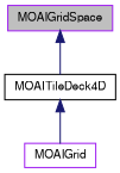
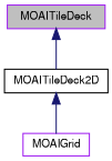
  digraph {
    node [color=purple fillcolor=white fontname=FreeSans fontsize=10 shape=record style=filled]
    edge [color=midnightblue dir=back fontname=FreeSans fontsize=10 labelfontname=FreeSans labelfontsize=10 style=solid]
-   n1 [fillcolor=grey75 fontcolor=black height=0.2 label=MOAIGridSpace width=0.4]
-   n2 [color=black height=0.2 label=MOAITileDeck4D width=0.4]
+   n1 [fillcolor=grey75 fontcolor=black height=0.2 label=MOAITileDeck width=0.4]
+   n2 [color=black height=0.2 label=MOAITileDeck2D width=0.4]
    n3 [height=0.2 label=MOAIGrid width=0.4]
    n1 -> n2
    n2 -> n3
  }
